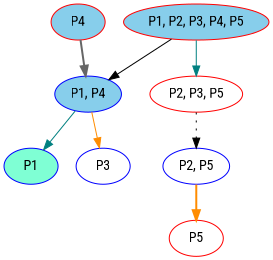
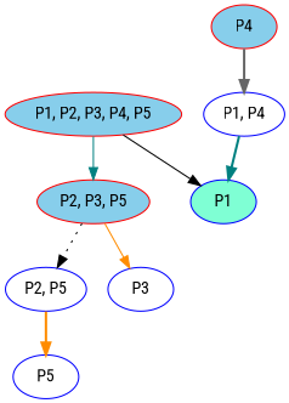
  digraph {
    fontname="Roboto Condensed"
    node [color=red fillcolor=skyblue fontname="Roboto Condensed" style=filled]
    edge [color=black fontname="Roboto Condensed" style=solid]
    n1 [label="P1, P2, P3, P4, P5"]
-   n2 [color=blue label="P1, P4"]
-   n3 [fillcolor=white label="P2, P3, P5"]
+   n2 [color=blue fillcolor=white label="P1, P4"]
+   n3 [label="P2, P3, P5"]
    n4 [color=blue fillcolor=aquamarine label=P1]
    n5 [color=blue fillcolor=white label="P2, P5"]
    n6 [color=blue fillcolor=white label=P3]
    n7 [label=P4]
-   n8 [fillcolor=white label=P5]
-   n1 -> n2
+   n8 [color=blue fillcolor=white label=P5]
+   n1 -> n4
    n1 -> n3 [color=teal]
-   n2 -> n4 [color=teal]
+   n2 -> n4 [color=teal style=bold]
    n3 -> n5 [style=dotted]
-   n2 -> n6 [color=darkorange]
+   n3 -> n6 [color=darkorange]
    n5 -> n8 [color=darkorange style=bold]
    n7 -> n2 [color=gray40 style=bold]
  }
